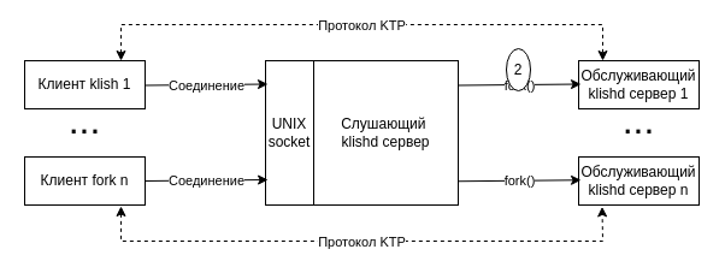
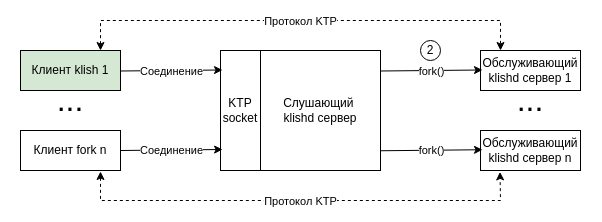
  <mxCell id="0" />
  <mxCell id="1" parent="0" />
- <mxCell id="2" value="Клиент klish 1" style="whiteSpace=wrap;html=1;align=center;" vertex="1" parent="1"><mxGeometry x="20" y="50" width="100" height="40" as="geometry" /></mxCell>
+ <mxCell id="2" value="Клиент klish 1" style="whiteSpace=wrap;html=1;align=center;fillColor=#d5e8d4;" vertex="1" parent="1"><mxGeometry x="20" y="50" width="100" height="40" as="geometry" /></mxCell>
  <mxCell id="3" value="Клиент fork n" style="whiteSpace=wrap;html=1;align=center;" vertex="1" parent="1"><mxGeometry x="20" y="130" width="100" height="40" as="geometry" /></mxCell>
  <mxCell id="4" value="&lt;font style=&quot;font-size: 32px;&quot;&gt;...&lt;/font&gt;" style="text;html=1;align=center;verticalAlign=middle;whiteSpace=wrap;rounded=0;" vertex="1" parent="1"><mxGeometry x="20" y="90" width="100" height="20" as="geometry" /></mxCell>
  <mxCell id="5" value="&amp;nbsp; &amp;nbsp; &amp;nbsp; &amp;nbsp; &amp;nbsp; &amp;nbsp;Слушающий&lt;br&gt;&amp;nbsp; &amp;nbsp; &amp;nbsp; &amp;nbsp; &amp;nbsp; &amp;nbsp; klishd сервер" style="whiteSpace=wrap;html=1;align=center;" vertex="1" parent="1"><mxGeometry x="220" y="50" width="160" height="120" as="geometry" /></mxCell>
  <mxCell id="6" value="" style="endArrow=classic;html=1;rounded=0;entryX=0.013;entryY=0.825;entryDx=0;entryDy=0;exitX=1;exitY=0.5;exitDx=0;exitDy=0;entryPerimeter=0;" edge="1" parent="1"><mxGeometry relative="1" as="geometry"><mxPoint x="120" y="150" as="sourcePoint" /><mxPoint x="222.08" y="149" as="targetPoint" /></mxGeometry></mxCell>
  <mxCell id="7" value="Соединение" style="edgeLabel;resizable=0;html=1;;align=center;verticalAlign=middle;" connectable="0" vertex="1" parent="6"><mxGeometry relative="1" as="geometry" /></mxCell>
  <mxCell id="8" value="" style="endArrow=classic;html=1;rounded=0;entryX=0.013;entryY=0.825;entryDx=0;entryDy=0;exitX=1;exitY=0.5;exitDx=0;exitDy=0;entryPerimeter=0;" edge="1" parent="1"><mxGeometry relative="1" as="geometry"><mxPoint x="120" y="70.5" as="sourcePoint" /><mxPoint x="222" y="69.5" as="targetPoint" /></mxGeometry></mxCell>
  <mxCell id="9" value="Соединение" style="edgeLabel;resizable=0;html=1;;align=center;verticalAlign=middle;" connectable="0" vertex="1" parent="8"><mxGeometry relative="1" as="geometry" /></mxCell>
  <mxCell id="10" value="Обслуживающий&lt;br&gt;klishd сервер 1" style="whiteSpace=wrap;html=1;align=center;" vertex="1" parent="1"><mxGeometry x="480" y="50" width="100" height="40" as="geometry" /></mxCell>
  <mxCell id="11" value="Обслуживающий&lt;br&gt;klishd сервер n" style="whiteSpace=wrap;html=1;align=center;" vertex="1" parent="1"><mxGeometry x="480" y="130" width="100" height="40" as="geometry" /></mxCell>
  <mxCell id="12" value="&lt;font style=&quot;font-size: 32px;&quot;&gt;...&lt;/font&gt;" style="text;html=1;align=center;verticalAlign=middle;whiteSpace=wrap;rounded=0;" vertex="1" parent="1"><mxGeometry x="480" y="90" width="100" height="20" as="geometry" /></mxCell>
  <mxCell id="13" value="" style="endArrow=classic;html=1;rounded=0;entryX=0.013;entryY=0.825;entryDx=0;entryDy=0;exitX=1;exitY=0.5;exitDx=0;exitDy=0;entryPerimeter=0;" edge="1" parent="1"><mxGeometry relative="1" as="geometry"><mxPoint x="380" y="150.25" as="sourcePoint" /><mxPoint x="482" y="149.25" as="targetPoint" /></mxGeometry></mxCell>
  <mxCell id="14" value="fork()" style="edgeLabel;resizable=0;html=1;;align=center;verticalAlign=middle;" connectable="0" vertex="1" parent="13"><mxGeometry relative="1" as="geometry" /></mxCell>
  <mxCell id="15" value="" style="endArrow=classic;html=1;rounded=0;entryX=0.013;entryY=0.825;entryDx=0;entryDy=0;exitX=1;exitY=0.5;exitDx=0;exitDy=0;entryPerimeter=0;" edge="1" parent="1"><mxGeometry relative="1" as="geometry"><mxPoint x="380" y="70.5" as="sourcePoint" /><mxPoint x="482" y="69.5" as="targetPoint" /></mxGeometry></mxCell>
  <mxCell id="16" value="fork()" style="edgeLabel;resizable=0;html=1;;align=center;verticalAlign=middle;" connectable="0" vertex="1" parent="15"><mxGeometry relative="1" as="geometry" /></mxCell>
- <mxCell id="17" value="UNIX socket" style="text;html=1;align=center;verticalAlign=middle;whiteSpace=wrap;rounded=0;" vertex="1" parent="1"><mxGeometry x="210" y="95" width="60" height="30" as="geometry" /></mxCell>
+ <mxCell id="17" value="KTP socket" style="text;html=1;align=center;verticalAlign=middle;whiteSpace=wrap;rounded=0;" vertex="1" parent="1"><mxGeometry x="210" y="95" width="60" height="30" as="geometry" /></mxCell>
  <mxCell id="18" value="" style="endArrow=none;html=1;rounded=0;entryX=0.25;entryY=0;entryDx=0;entryDy=0;" edge="1" parent="1" target="5"><mxGeometry width="50" height="50" relative="1" as="geometry"><mxPoint x="260" y="170" as="sourcePoint" /><mxPoint x="260" y="60" as="targetPoint" /></mxGeometry></mxCell>
  <mxCell id="19" value="" style="endArrow=classic;html=1;rounded=0;dashed=1;startArrow=classic;startFill=1;" edge="1" parent="1"><mxGeometry relative="1" as="geometry"><mxPoint x="100" y="50" as="sourcePoint" /><mxPoint x="500" y="50" as="targetPoint" /><Array as="points"><mxPoint x="100" y="20" /><mxPoint x="500" y="20" /></Array></mxGeometry></mxCell>
  <mxCell id="20" value="Протокол KTP" style="edgeLabel;resizable=0;html=1;;align=center;verticalAlign=middle;" connectable="0" vertex="1" parent="19"><mxGeometry relative="1" as="geometry"><mxPoint x="-1" as="offset" /></mxGeometry></mxCell>
  <mxCell id="21" value="" style="endArrow=classic;html=1;rounded=0;dashed=1;startArrow=classic;startFill=1;entryX=0.195;entryY=1.035;entryDx=0;entryDy=0;entryPerimeter=0;" edge="1" parent="1" target="11"><mxGeometry relative="1" as="geometry"><mxPoint x="100" y="171" as="sourcePoint" /><mxPoint x="500" y="230" as="targetPoint" /><Array as="points"><mxPoint x="100" y="200" /><mxPoint x="500" y="200" /></Array></mxGeometry></mxCell>
  <mxCell id="22" value="Протокол KTP" style="edgeLabel;resizable=0;html=1;;align=center;verticalAlign=middle;" connectable="0" vertex="1" parent="21"><mxGeometry relative="1" as="geometry"><mxPoint x="-1" as="offset" /></mxGeometry></mxCell>
- <mxCell id="23" value="2" style="ellipse;whiteSpace=wrap;html=1;align=center;newEdgeStyle={&quot;edgeStyle&quot;:&quot;entityRelationEdgeStyle&quot;,&quot;startArrow&quot;:&quot;none&quot;,&quot;endArrow&quot;:&quot;none&quot;,&quot;segment&quot;:10,&quot;curved&quot;:1,&quot;sourcePerimeterSpacing&quot;:0,&quot;targetPerimeterSpacing&quot;:0};treeFolding=1;treeMoving=1;" vertex="1" parent="1"><mxGeometry x="420" y="40" width="20" height="35" as="geometry" /></mxCell>
+ <mxCell id="23" value="2" style="ellipse;whiteSpace=wrap;html=1;align=center;newEdgeStyle={&quot;edgeStyle&quot;:&quot;entityRelationEdgeStyle&quot;,&quot;startArrow&quot;:&quot;none&quot;,&quot;endArrow&quot;:&quot;none&quot;,&quot;segment&quot;:10,&quot;curved&quot;:1,&quot;sourcePerimeterSpacing&quot;:0,&quot;targetPerimeterSpacing&quot;:0};treeFolding=1;treeMoving=1;" vertex="1" parent="1"><mxGeometry x="420" y="40" width="20" height="20" as="geometry" /></mxCell>
